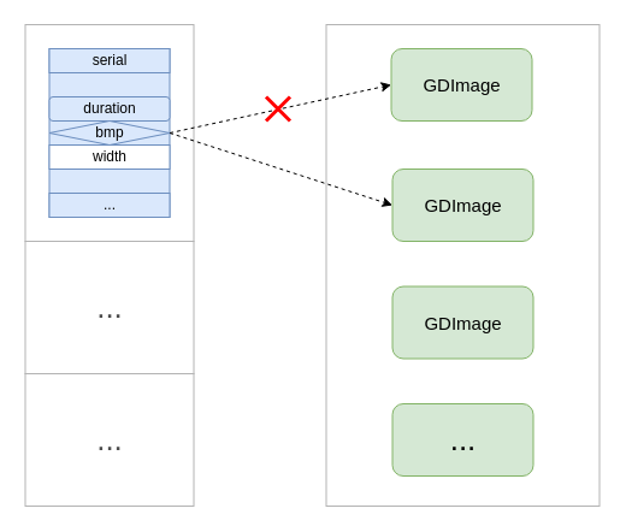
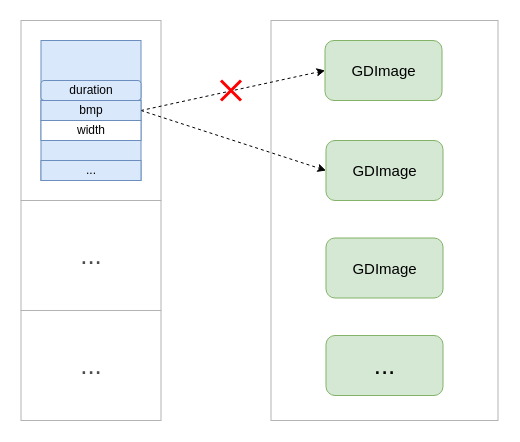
  <mxCell id="0" />
  <mxCell id="1" parent="0" />
  <mxCell id="2" value="" style="group" vertex="1" connectable="0" parent="1"><mxGeometry x="20.5" y="20" width="477" height="400" as="geometry" /></mxCell>
  <mxCell id="3" value="" style="rounded=0;whiteSpace=wrap;html=1;strokeColor=#B3B3B3;fontColor=#4D4D4D;" parent="2" vertex="1"><mxGeometry width="140" height="180" as="geometry" /></mxCell>
  <mxCell id="4" value="" style="group;fillColor=#dae8fc;strokeColor=#6c8ebf;" parent="2" vertex="1" connectable="0"><mxGeometry x="20" y="20" width="100" height="140" as="geometry" /></mxCell>
  <mxCell id="5" value="&lt;font style=&quot;font-size: 26px&quot;&gt;...&lt;/font&gt;" style="rounded=0;whiteSpace=wrap;html=1;strokeColor=#B3B3B3;fontColor=#4D4D4D;" parent="2" vertex="1"><mxGeometry y="180" width="140" height="110" as="geometry" /></mxCell>
  <mxCell id="6" value="..." style="rounded=0;whiteSpace=wrap;html=1;strokeColor=#B3B3B3;fontColor=#4D4D4D;fontSize=26;" parent="2" vertex="1"><mxGeometry y="290" width="140" height="110" as="geometry" /></mxCell>
  <mxCell id="7" value="" style="rounded=0;whiteSpace=wrap;html=1;strokeColor=#B3B3B3;fontSize=26;fontColor=#4D4D4D;" parent="2" vertex="1"><mxGeometry x="250" width="227" height="400" as="geometry" /></mxCell>
  <mxCell id="8" value="GDImage" style="rounded=1;whiteSpace=wrap;html=1;strokeColor=#82b366;fontSize=15;fillColor=#d5e8d4;" parent="2" vertex="1"><mxGeometry x="304" y="20" width="117" height="60" as="geometry" /></mxCell>
  <mxCell id="9" value="GDImage" style="rounded=1;whiteSpace=wrap;html=1;strokeColor=#82b366;fontSize=15;fillColor=#d5e8d4;" parent="2" vertex="1"><mxGeometry x="305" y="120" width="117" height="60" as="geometry" /></mxCell>
  <mxCell id="10" value="GDImage" style="rounded=1;whiteSpace=wrap;html=1;strokeColor=#82b366;fontSize=15;fillColor=#d5e8d4;" parent="2" vertex="1"><mxGeometry x="305" y="217.5" width="117" height="60" as="geometry" /></mxCell>
  <mxCell id="11" value="..." style="rounded=1;whiteSpace=wrap;html=1;strokeColor=#82b366;fontSize=26;fillColor=#d5e8d4;" parent="2" vertex="1"><mxGeometry x="305" y="315" width="117" height="60" as="geometry" /></mxCell>
  <mxCell id="12" value="" style="endArrow=classic;html=1;fontSize=26;fontColor=#4D4D4D;exitX=1;exitY=0.5;exitDx=0;exitDy=0;entryX=0;entryY=0.5;entryDx=0;entryDy=0;dashed=1;" parent="2" source="17" target="8" edge="1"><mxGeometry width="50" height="50" relative="1" as="geometry"><mxPoint y="470" as="sourcePoint" /><mxPoint x="50" y="420" as="targetPoint" /></mxGeometry></mxCell>
  <mxCell id="13" value="" style="endArrow=classic;html=1;dashed=1;fontSize=26;fontColor=#4D4D4D;entryX=0;entryY=0.5;entryDx=0;entryDy=0;" parent="2" target="9" edge="1"><mxGeometry width="50" height="50" relative="1" as="geometry"><mxPoint x="120" y="90" as="sourcePoint" /><mxPoint x="50" y="420" as="targetPoint" /></mxGeometry></mxCell>
  <mxCell id="14" value="" style="shape=umlDestroy;whiteSpace=wrap;html=1;strokeWidth=3;fontSize=26;fontColor=#4D4D4D;strokeColor=#FF0000;" parent="2" vertex="1"><mxGeometry x="200" y="60" width="20" height="20" as="geometry" /></mxCell>
- <mxCell id="15" value="serial" style="rounded=0;whiteSpace=wrap;html=1;strokeColor=#6c8ebf;fillColor=#dae8fc;" parent="2" vertex="1"><mxGeometry x="20" y="20" width="100" height="20" as="geometry" /></mxCell>
  <mxCell id="16" value="duration" style="whiteSpace=wrap;html=1;strokeColor=#6c8ebf;fillColor=#dae8fc;rounded=1;" parent="2" vertex="1"><mxGeometry x="20" y="60" width="100" height="20" as="geometry" /></mxCell>
- <mxCell id="17" value="bmp" style="rhombus;whiteSpace=wrap;html=1;strokeColor=#6c8ebf;fillColor=#dae8fc;" parent="2" vertex="1"><mxGeometry x="20" y="80" width="100" height="20" as="geometry" /></mxCell>
+ <mxCell id="17" value="bmp" style="rounded=0;whiteSpace=wrap;html=1;strokeColor=#6c8ebf;fillColor=#dae8fc;" parent="2" vertex="1"><mxGeometry x="20" y="80" width="100" height="20" as="geometry" /></mxCell>
  <mxCell id="18" value="width" style="rounded=0;whiteSpace=wrap;html=1;strokeColor=#6c8ebf;fillColor=#ffffff;" parent="2" vertex="1"><mxGeometry x="20" y="100" width="100" height="20" as="geometry" /></mxCell>
  <mxCell id="19" value="..." style="rounded=0;whiteSpace=wrap;html=1;strokeColor=#6c8ebf;fillColor=#dae8fc;" parent="2" vertex="1"><mxGeometry x="20" y="140" width="100" height="20" as="geometry" /></mxCell>
